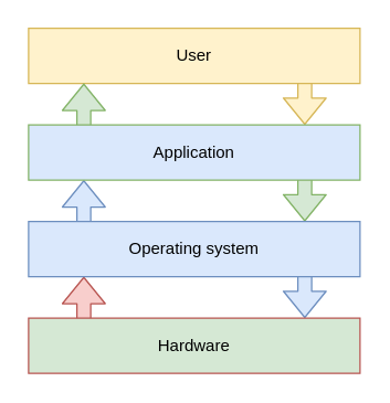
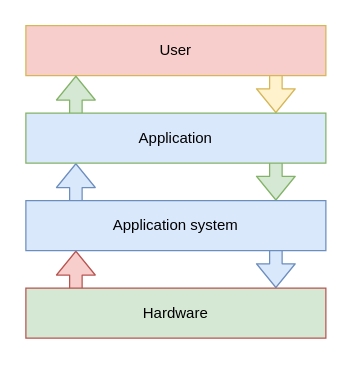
  <mxCell id="0" />
  <mxCell id="1" parent="0" />
  <mxCell id="2" value="" style="shape=flexArrow;endArrow=classic;html=1;fillColor=#fff2cc;strokeColor=#d6b656;" edge="1" parent="1"><mxGeometry width="50" height="50" relative="1" as="geometry"><mxPoint x="220" y="50" as="sourcePoint" /><mxPoint x="220" y="90" as="targetPoint" /></mxGeometry></mxCell>
- <mxCell id="3" value="User" style="rounded=0;whiteSpace=wrap;html=1;fillColor=#fff2cc;strokeColor=#d6b656;" vertex="1" parent="1"><mxGeometry x="20" y="20" width="240" height="40" as="geometry" /></mxCell>
+ <mxCell id="3" value="User" style="rounded=0;whiteSpace=wrap;html=1;fillColor=#f8cecc;strokeColor=#d6b656;" vertex="1" parent="1"><mxGeometry x="20" y="20" width="240" height="40" as="geometry" /></mxCell>
  <mxCell id="4" value="" style="shape=flexArrow;endArrow=classic;html=1;fillColor=#d5e8d4;strokeColor=#82b366;" edge="1" parent="1"><mxGeometry width="50" height="50" relative="1" as="geometry"><mxPoint x="60" y="100" as="sourcePoint" /><mxPoint x="60" y="60" as="targetPoint" /></mxGeometry></mxCell>
  <mxCell id="5" value="" style="shape=flexArrow;endArrow=classic;html=1;fillColor=#dae8fc;strokeColor=#6c8ebf;" edge="1" parent="1"><mxGeometry width="50" height="50" relative="1" as="geometry"><mxPoint x="60" y="170" as="sourcePoint" /><mxPoint x="60" y="130" as="targetPoint" /></mxGeometry></mxCell>
  <mxCell id="6" value="" style="shape=flexArrow;endArrow=classic;html=1;fillColor=#f8cecc;strokeColor=#b85450;" edge="1" parent="1"><mxGeometry width="50" height="50" relative="1" as="geometry"><mxPoint x="60" y="240" as="sourcePoint" /><mxPoint x="60" y="200" as="targetPoint" /></mxGeometry></mxCell>
  <mxCell id="7" value="" style="shape=flexArrow;endArrow=classic;html=1;fillColor=#dae8fc;strokeColor=#6c8ebf;" edge="1" parent="1"><mxGeometry width="50" height="50" relative="1" as="geometry"><mxPoint x="220" y="190" as="sourcePoint" /><mxPoint x="220" y="230" as="targetPoint" /></mxGeometry></mxCell>
  <mxCell id="8" value="" style="shape=flexArrow;endArrow=classic;html=1;fillColor=#d5e8d4;strokeColor=#82b366;" edge="1" parent="1"><mxGeometry width="50" height="50" relative="1" as="geometry"><mxPoint x="220" y="120" as="sourcePoint" /><mxPoint x="220" y="160" as="targetPoint" /></mxGeometry></mxCell>
  <mxCell id="9" value="Application" style="rounded=0;whiteSpace=wrap;html=1;fillColor=#dae8fc;strokeColor=#82b366;" vertex="1" parent="1"><mxGeometry x="20" y="90" width="240" height="40" as="geometry" /></mxCell>
- <mxCell id="10" value="Operating system" style="rounded=0;whiteSpace=wrap;html=1;fillColor=#dae8fc;strokeColor=#6c8ebf;" vertex="1" parent="1"><mxGeometry x="20" y="160" width="240" height="40" as="geometry" /></mxCell>
+ <mxCell id="10" value="Application system" style="rounded=0;whiteSpace=wrap;html=1;fillColor=#dae8fc;strokeColor=#6c8ebf;" vertex="1" parent="1"><mxGeometry x="20" y="160" width="240" height="40" as="geometry" /></mxCell>
  <mxCell id="11" value="Hardware" style="rounded=0;whiteSpace=wrap;html=1;fillColor=#d5e8d4;strokeColor=#b85450;" vertex="1" parent="1"><mxGeometry x="20" y="230" width="240" height="40" as="geometry" /></mxCell>
